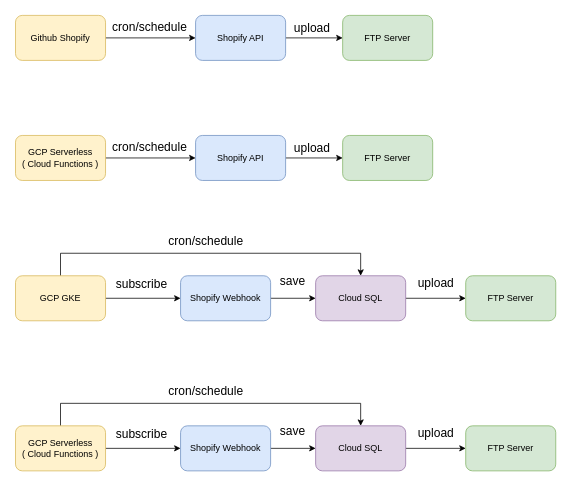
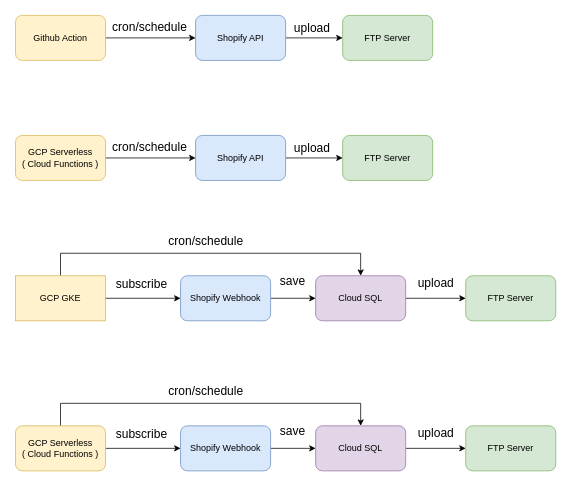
  <mxCell id="0" />
  <mxCell id="1" parent="0" />
  <mxCell id="2" value="" style="edgeStyle=orthogonalEdgeStyle;rounded=0;orthogonalLoop=1;jettySize=auto;html=1;" edge="1" parent="1" source="3" target="5"><mxGeometry relative="1" as="geometry" /></mxCell>
  <mxCell id="3" value="GCP Serverless&lt;br&gt;(&amp;nbsp;Cloud Functions )" style="rounded=1;whiteSpace=wrap;html=1;fillColor=#fff2cc;strokeColor=#d6b656;" vertex="1" parent="1"><mxGeometry x="20" y="180" width="120" height="60" as="geometry" /></mxCell>
  <mxCell id="4" value="" style="edgeStyle=orthogonalEdgeStyle;rounded=0;orthogonalLoop=1;jettySize=auto;html=1;" edge="1" parent="1" source="5" target="6"><mxGeometry relative="1" as="geometry" /></mxCell>
  <mxCell id="5" value="Shopify API" style="rounded=1;whiteSpace=wrap;html=1;fillColor=#dae8fc;strokeColor=#6c8ebf;" vertex="1" parent="1"><mxGeometry x="260" y="180" width="120" height="60" as="geometry" /></mxCell>
  <mxCell id="6" value="FTP Server" style="rounded=1;whiteSpace=wrap;html=1;fillColor=#d5e8d4;strokeColor=#82b366;" vertex="1" parent="1"><mxGeometry x="456" y="180" width="120" height="60" as="geometry" /></mxCell>
  <mxCell id="7" value="" style="edgeStyle=orthogonalEdgeStyle;rounded=0;orthogonalLoop=1;jettySize=auto;html=1;" edge="1" parent="1" source="10" target="12"><mxGeometry relative="1" as="geometry" /></mxCell>
  <mxCell id="8" value="&lt;span lang=&quot;EN-US&quot; style=&quot;font-size: 12.0pt ; font-family: &amp;#34;calibri&amp;#34; , sans-serif&quot;&gt;subscribe&amp;nbsp;&lt;/span&gt;" style="edgeLabel;html=1;align=center;verticalAlign=middle;resizable=0;points=[];" vertex="1" connectable="0" parent="7"><mxGeometry x="0.187" y="-1" relative="1" as="geometry"><mxPoint x="-10" y="-21" as="offset" /></mxGeometry></mxCell>
  <mxCell id="9" style="edgeStyle=orthogonalEdgeStyle;rounded=0;orthogonalLoop=1;jettySize=auto;html=1;" edge="1" parent="1" source="10" target="14"><mxGeometry relative="1" as="geometry"><mxPoint x="480" y="437" as="targetPoint" /><Array as="points"><mxPoint x="80" y="337" /><mxPoint x="480" y="337" /></Array></mxGeometry></mxCell>
- <mxCell id="10" value="GCP GKE" style="rounded=1;whiteSpace=wrap;html=1;fillColor=#fff2cc;strokeColor=#d6b656;" vertex="1" parent="1"><mxGeometry x="20" y="367" width="120" height="60" as="geometry" /></mxCell>
+ <mxCell id="10" value="GCP GKE" style="whiteSpace=wrap;html=1;fillColor=#fff2cc;strokeColor=#d6b656;rounded=0;" vertex="1" parent="1"><mxGeometry x="20" y="367" width="120" height="60" as="geometry" /></mxCell>
  <mxCell id="11" value="" style="edgeStyle=orthogonalEdgeStyle;rounded=0;orthogonalLoop=1;jettySize=auto;html=1;" edge="1" parent="1" source="12" target="14"><mxGeometry relative="1" as="geometry" /></mxCell>
  <mxCell id="12" value="Shopify Webhook" style="rounded=1;whiteSpace=wrap;html=1;fillColor=#dae8fc;strokeColor=#6c8ebf;" vertex="1" parent="1"><mxGeometry x="240" y="367" width="120" height="60" as="geometry" /></mxCell>
  <mxCell id="13" value="" style="edgeStyle=orthogonalEdgeStyle;rounded=0;orthogonalLoop=1;jettySize=auto;html=1;" edge="1" parent="1" source="14" target="17"><mxGeometry relative="1" as="geometry" /></mxCell>
  <mxCell id="14" value="Cloud SQL" style="rounded=1;whiteSpace=wrap;html=1;fillColor=#e1d5e7;strokeColor=#9673a6;" vertex="1" parent="1"><mxGeometry x="420" y="367" width="120" height="60" as="geometry" /></mxCell>
  <mxCell id="15" value="&lt;span lang=&quot;EN-US&quot; style=&quot;font-size: 12.0pt ; font-family: &amp;#34;calibri&amp;#34; , sans-serif&quot;&gt;cron/schedule&lt;/span&gt;" style="text;html=1;strokeColor=none;fillColor=none;align=center;verticalAlign=middle;whiteSpace=wrap;rounded=0;" vertex="1" parent="1"><mxGeometry x="219" y="310" width="110" height="20" as="geometry" /></mxCell>
  <mxCell id="16" value="&lt;span lang=&quot;EN-US&quot; style=&quot;font-size: 12.0pt ; font-family: &amp;#34;calibri&amp;#34; , sans-serif&quot;&gt;save&lt;/span&gt;" style="edgeLabel;html=1;align=center;verticalAlign=middle;resizable=0;points=[];" vertex="1" connectable="0" parent="1"><mxGeometry x="199.999" y="377" as="geometry"><mxPoint x="189" y="-4" as="offset" /></mxGeometry></mxCell>
  <mxCell id="17" value="FTP Server" style="rounded=1;whiteSpace=wrap;html=1;fillColor=#d5e8d4;strokeColor=#82b366;" vertex="1" parent="1"><mxGeometry x="620" y="367" width="120" height="60" as="geometry" /></mxCell>
  <mxCell id="18" value="&lt;span lang=&quot;EN-US&quot; style=&quot;font-size: 12.0pt ; font-family: &amp;#34;calibri&amp;#34; , sans-serif&quot;&gt;upload&lt;/span&gt;" style="edgeLabel;html=1;align=center;verticalAlign=middle;resizable=0;points=[];" vertex="1" connectable="0" parent="1"><mxGeometry x="389.999" y="377" as="geometry"><mxPoint x="190" y="-1" as="offset" /></mxGeometry></mxCell>
  <mxCell id="19" value="&lt;span lang=&quot;EN-US&quot; style=&quot;font-size: 12.0pt ; font-family: &amp;#34;calibri&amp;#34; , sans-serif&quot;&gt;cron/schedule&lt;/span&gt;" style="text;html=1;strokeColor=none;fillColor=none;align=center;verticalAlign=middle;whiteSpace=wrap;rounded=0;" vertex="1" parent="1"><mxGeometry x="144" y="185" width="110" height="20" as="geometry" /></mxCell>
  <mxCell id="20" value="&lt;span lang=&quot;EN-US&quot; style=&quot;font-size: 12.0pt ; font-family: &amp;#34;calibri&amp;#34; , sans-serif&quot;&gt;upload&lt;/span&gt;" style="edgeLabel;html=1;align=center;verticalAlign=middle;resizable=0;points=[];" vertex="1" connectable="0" parent="1"><mxGeometry x="225.999" y="200" as="geometry"><mxPoint x="189" y="-4" as="offset" /></mxGeometry></mxCell>
  <mxCell id="21" value="" style="edgeStyle=orthogonalEdgeStyle;rounded=0;orthogonalLoop=1;jettySize=auto;html=1;" edge="1" parent="1" source="22" target="24"><mxGeometry relative="1" as="geometry" /></mxCell>
- <mxCell id="22" value="Github Shopify" style="rounded=1;whiteSpace=wrap;html=1;fillColor=#fff2cc;strokeColor=#d6b656;" vertex="1" parent="1"><mxGeometry x="20" y="20" width="120" height="60" as="geometry" /></mxCell>
+ <mxCell id="22" value="Github Action" style="rounded=1;whiteSpace=wrap;html=1;fillColor=#fff2cc;strokeColor=#d6b656;" vertex="1" parent="1"><mxGeometry x="20" y="20" width="120" height="60" as="geometry" /></mxCell>
  <mxCell id="23" value="" style="edgeStyle=orthogonalEdgeStyle;rounded=0;orthogonalLoop=1;jettySize=auto;html=1;" edge="1" parent="1" source="24" target="25"><mxGeometry relative="1" as="geometry" /></mxCell>
  <mxCell id="24" value="Shopify API" style="rounded=1;whiteSpace=wrap;html=1;fillColor=#dae8fc;strokeColor=#6c8ebf;" vertex="1" parent="1"><mxGeometry x="260" y="20" width="120" height="60" as="geometry" /></mxCell>
  <mxCell id="25" value="FTP Server" style="rounded=1;whiteSpace=wrap;html=1;fillColor=#d5e8d4;strokeColor=#82b366;" vertex="1" parent="1"><mxGeometry x="456" y="20" width="120" height="60" as="geometry" /></mxCell>
  <mxCell id="26" value="&lt;span lang=&quot;EN-US&quot; style=&quot;font-size: 12.0pt ; font-family: &amp;#34;calibri&amp;#34; , sans-serif&quot;&gt;cron/schedule&lt;/span&gt;" style="text;html=1;strokeColor=none;fillColor=none;align=center;verticalAlign=middle;whiteSpace=wrap;rounded=0;" vertex="1" parent="1"><mxGeometry x="144" y="25" width="110" height="20" as="geometry" /></mxCell>
  <mxCell id="27" value="&lt;span lang=&quot;EN-US&quot; style=&quot;font-size: 12.0pt ; font-family: &amp;#34;calibri&amp;#34; , sans-serif&quot;&gt;upload&lt;/span&gt;" style="edgeLabel;html=1;align=center;verticalAlign=middle;resizable=0;points=[];" vertex="1" connectable="0" parent="1"><mxGeometry x="225.999" y="40" as="geometry"><mxPoint x="189" y="-4" as="offset" /></mxGeometry></mxCell>
  <mxCell id="28" value="" style="edgeStyle=orthogonalEdgeStyle;rounded=0;orthogonalLoop=1;jettySize=auto;html=1;" edge="1" parent="1" source="31" target="33"><mxGeometry relative="1" as="geometry" /></mxCell>
  <mxCell id="29" value="&lt;span lang=&quot;EN-US&quot; style=&quot;font-size: 12.0pt ; font-family: &amp;#34;calibri&amp;#34; , sans-serif&quot;&gt;subscribe&amp;nbsp;&lt;/span&gt;" style="edgeLabel;html=1;align=center;verticalAlign=middle;resizable=0;points=[];" vertex="1" connectable="0" parent="28"><mxGeometry x="0.187" y="-1" relative="1" as="geometry"><mxPoint x="-10" y="-21" as="offset" /></mxGeometry></mxCell>
  <mxCell id="30" style="edgeStyle=orthogonalEdgeStyle;rounded=0;orthogonalLoop=1;jettySize=auto;html=1;" edge="1" parent="1" source="31" target="35"><mxGeometry relative="1" as="geometry"><mxPoint x="480" y="637" as="targetPoint" /><Array as="points"><mxPoint x="80" y="537" /><mxPoint x="480" y="537" /></Array></mxGeometry></mxCell>
  <mxCell id="31" value="GCP Serverless&lt;br&gt;(&amp;nbsp;Cloud Functions )" style="rounded=1;whiteSpace=wrap;html=1;fillColor=#fff2cc;strokeColor=#d6b656;" vertex="1" parent="1"><mxGeometry x="20" y="567" width="120" height="60" as="geometry" /></mxCell>
  <mxCell id="32" value="" style="edgeStyle=orthogonalEdgeStyle;rounded=0;orthogonalLoop=1;jettySize=auto;html=1;" edge="1" parent="1" source="33" target="35"><mxGeometry relative="1" as="geometry" /></mxCell>
  <mxCell id="33" value="Shopify Webhook" style="rounded=1;whiteSpace=wrap;html=1;fillColor=#dae8fc;strokeColor=#6c8ebf;" vertex="1" parent="1"><mxGeometry x="240" y="567" width="120" height="60" as="geometry" /></mxCell>
  <mxCell id="34" value="" style="edgeStyle=orthogonalEdgeStyle;rounded=0;orthogonalLoop=1;jettySize=auto;html=1;" edge="1" parent="1" source="35" target="38"><mxGeometry relative="1" as="geometry" /></mxCell>
  <mxCell id="35" value="Cloud SQL" style="rounded=1;whiteSpace=wrap;html=1;fillColor=#e1d5e7;strokeColor=#9673a6;" vertex="1" parent="1"><mxGeometry x="420" y="567" width="120" height="60" as="geometry" /></mxCell>
  <mxCell id="36" value="&lt;span lang=&quot;EN-US&quot; style=&quot;font-size: 12.0pt ; font-family: &amp;#34;calibri&amp;#34; , sans-serif&quot;&gt;cron/schedule&lt;/span&gt;" style="text;html=1;strokeColor=none;fillColor=none;align=center;verticalAlign=middle;whiteSpace=wrap;rounded=0;" vertex="1" parent="1"><mxGeometry x="219" y="510" width="110" height="20" as="geometry" /></mxCell>
  <mxCell id="37" value="&lt;span lang=&quot;EN-US&quot; style=&quot;font-size: 12.0pt ; font-family: &amp;#34;calibri&amp;#34; , sans-serif&quot;&gt;save&lt;/span&gt;" style="edgeLabel;html=1;align=center;verticalAlign=middle;resizable=0;points=[];" vertex="1" connectable="0" parent="1"><mxGeometry x="199.999" y="577" as="geometry"><mxPoint x="189" y="-4" as="offset" /></mxGeometry></mxCell>
  <mxCell id="38" value="FTP Server" style="rounded=1;whiteSpace=wrap;html=1;fillColor=#d5e8d4;strokeColor=#82b366;" vertex="1" parent="1"><mxGeometry x="620" y="567" width="120" height="60" as="geometry" /></mxCell>
  <mxCell id="39" value="&lt;span lang=&quot;EN-US&quot; style=&quot;font-size: 12.0pt ; font-family: &amp;#34;calibri&amp;#34; , sans-serif&quot;&gt;upload&lt;/span&gt;" style="edgeLabel;html=1;align=center;verticalAlign=middle;resizable=0;points=[];" vertex="1" connectable="0" parent="1"><mxGeometry x="389.999" y="577" as="geometry"><mxPoint x="190" y="-1" as="offset" /></mxGeometry></mxCell>
